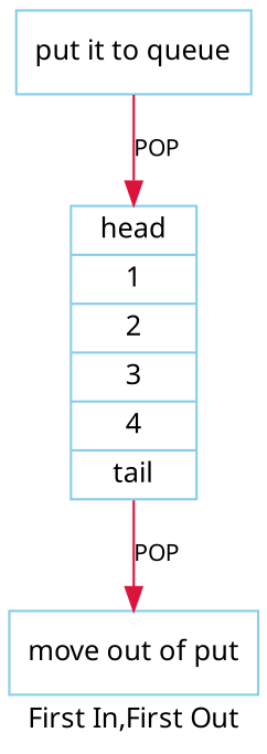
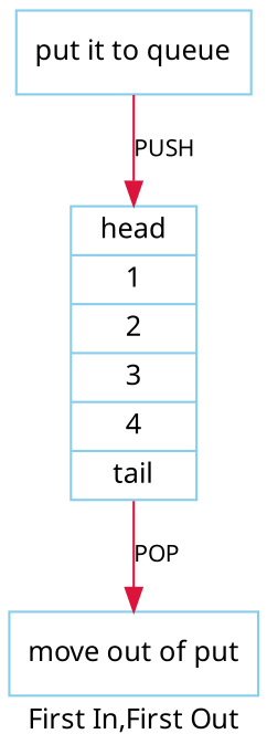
  digraph {
    fontname=verdana
    fontsize=12
    label="First In,First Out"
    rankdir=TB
    node [color=skyblue fontname=Verdana fontsize=12 shape=record]
    edge [color=crimson fontname=Verdana fontsize=10 style=solid]
    n1 [label="{<head>head|1|2|3|4|<tail>tail}"]
    n2 [label="move out of put"]
    n3 [label="put it to queue"]
    n1 -> n2 [label=POP tailport=tail]
-   n3 -> n1 [headport=head label=POP]
+   n3 -> n1 [headport=head label=PUSH]
  }
